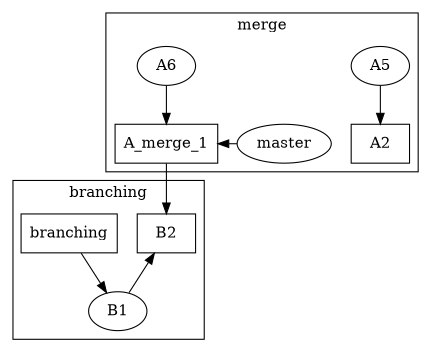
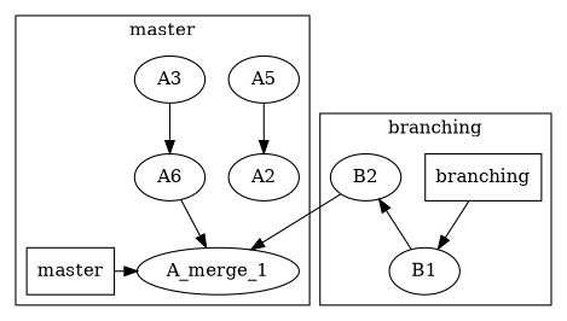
  digraph {
-   A_merge_1 [shape=box]
-   n2 [label=master shape=ellipse]
+   A_merge_1
+   n2 [label=master shape=rectangle]
    n3 [label=A5]
-   A2 [shape=box]
+   A2
+   A3
    n6 [label=A6]
-   B2 [shape=box]
+   B2
    n8 [label=branching shape=rectangle]
    B1
    subgraph cluster_1 {
-     label=merge
+     label=master
      n3
      A2
+     A3
      n6
      subgraph sub_2 {
        label=master
        rank=same
        A_merge_1
        n2
      }
    }
    subgraph cluster_3 {
      label=branching
      B1
      subgraph sub_4 {
        label=branching
        rank=same
        B2
        n8
      }
    }
    n2 -> A_merge_1
    n3 -> A2
+   A3 -> n6
    n6 -> A_merge_1
-   A_merge_1 -> B2
+   B2 -> A_merge_1
    n8 -> B1
    B1 -> B2
  }
